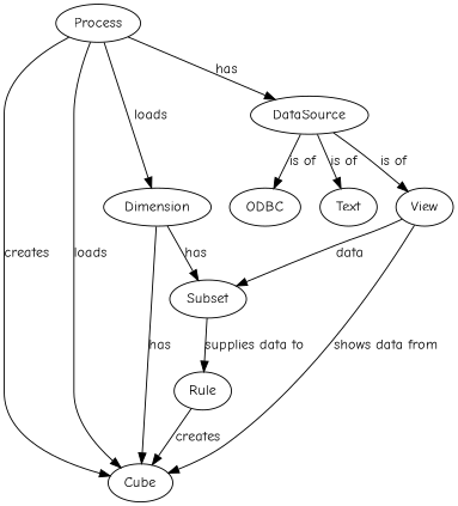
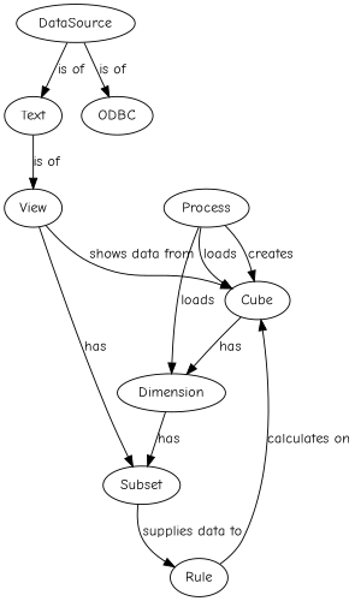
  digraph {
    fontname="Comic Neue"
    node [fontname="Comic Neue"]
    edge [fontname="Comic Neue"]
    Process
    Cube
    Dimension
    DataSource
    Subset
    ODBC
    Text
    View
    Rule
    Process -> Cube [label=creates]
    Process -> Cube [label=loads]
    Process -> Dimension [label=loads]
-   Process -> DataSource [label=has]
-   Dimension -> Cube [label=has]
+   Cube -> Dimension [label=has]
    Dimension -> Subset [label=has]
    DataSource -> ODBC [label="is of"]
    DataSource -> Text [label="is of"]
-   DataSource -> View [label="is of"]
+   Text -> View [label="is of"]
    Subset -> Rule [label="supplies data to"]
    View -> Cube [label="shows data from"]
-   View -> Subset [label=data]
-   Rule -> Cube [label=creates]
+   View -> Subset [label=has]
+   Rule -> Cube [label="calculates on"]
  }
